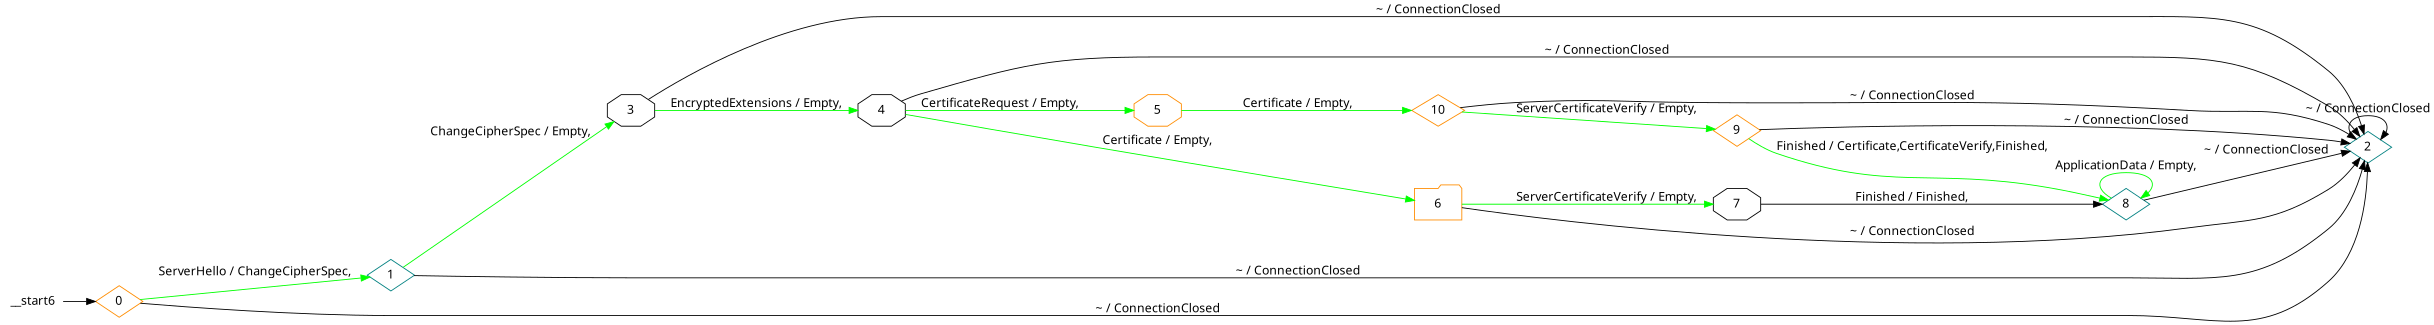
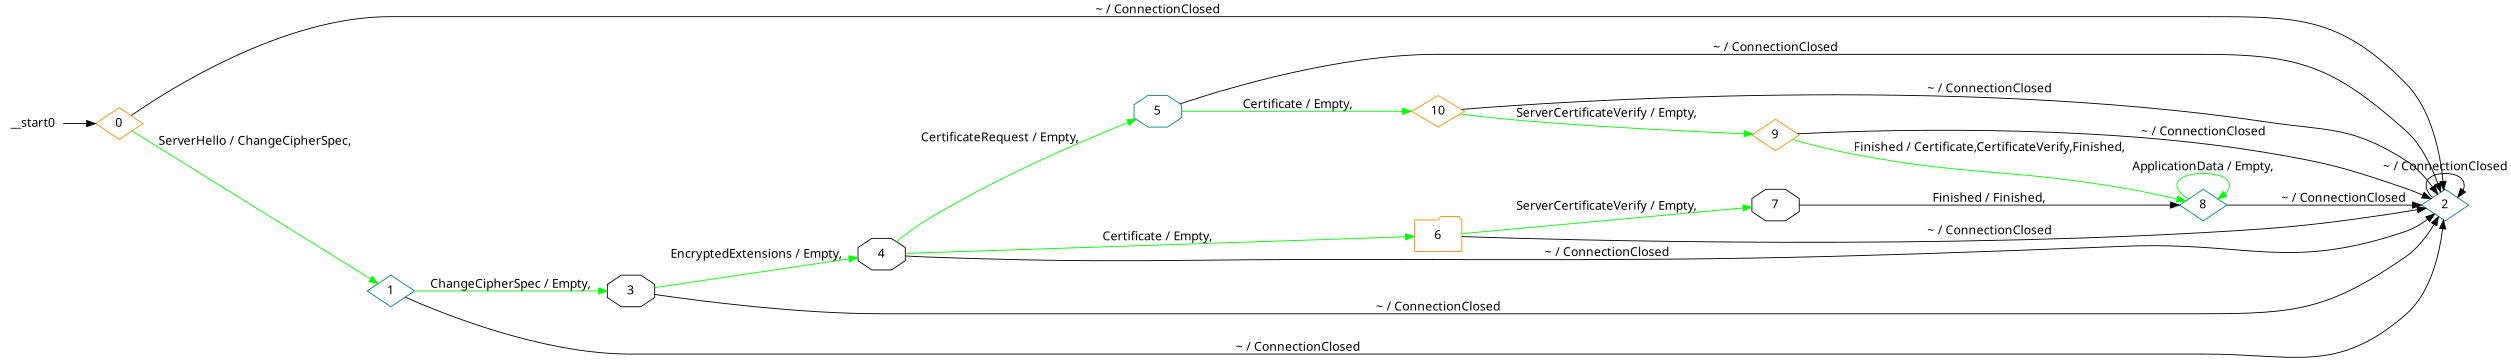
  digraph {
    fontname="Noto Sans"
    rankdir=LR
    node [color=teal fontname="Noto Sans" shape=diamond]
    edge [fontname="Noto Sans" color=black]
-   __start0 [shape=none label=__start6]
+   __start0 [shape=none]
    n2 [color=darkorange label=0]
    n3 [label=1]
    n4 [label=2]
    n5 [color=black label=3 shape=octagon]
    n6 [color=black label=4 shape=octagon]
-   n7 [color=darkorange label=5 shape=octagon]
+   n7 [label=5 shape=octagon]
    n8 [color=darkorange label=6 shape=folder]
    n9 [color=darkorange label=10]
    n10 [color=black label=7 shape=octagon]
    n11 [color=darkorange label=9]
    n12 [label=8]
    __start0 -> n2 [color=""]
    n2 -> n3 [color=green label="ServerHello / ChangeCipherSpec,"]
    n2 -> n4 [label="~ / ConnectionClosed"]
    n3 -> n4 [label="~ / ConnectionClosed"]
    n3 -> n5 [color=green label="ChangeCipherSpec / Empty,"]
    n4 -> n4 [label="~ / ConnectionClosed"]
    n5 -> n4 [label="~ / ConnectionClosed"]
    n5 -> n6 [color=green label="EncryptedExtensions / Empty,"]
    n6 -> n4 [label="~ / ConnectionClosed"]
    n6 -> n7 [color=green label="CertificateRequest / Empty,"]
    n6 -> n8 [color=green label="Certificate / Empty,"]
+   n7 -> n4 [label="~ / ConnectionClosed"]
    n7 -> n9 [color=green label="Certificate / Empty,"]
    n8 -> n4 [label="~ / ConnectionClosed"]
    n8 -> n10 [color=green label="ServerCertificateVerify / Empty,"]
    n9 -> n4 [label="~ / ConnectionClosed"]
    n9 -> n11 [color=green label="ServerCertificateVerify / Empty,"]
    n10 -> n12 [label="Finished / Finished,"]
    n11 -> n4 [label="~ / ConnectionClosed"]
    n11 -> n12 [color=green label="Finished / Certificate,CertificateVerify,Finished,"]
    n12 -> n4 [label="~ / ConnectionClosed"]
    n12 -> n12 [color=green label="ApplicationData / Empty,"]
  }
